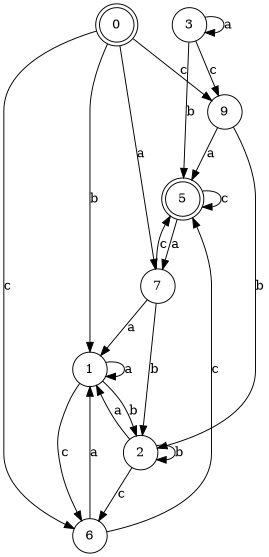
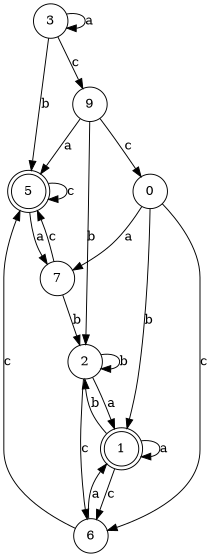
  digraph {
    node [shape=circle]
    n1 [label=3]
    n2 [label=9]
    n3 [label=5 shape=doublecircle]
-   n4 [label=0 shape=doublecircle]
+   n4 [label=0]
    n5 [label=2]
    n6 [label=7]
-   n7 [label=1]
+   n7 [label=1 shape=doublecircle]
    n8 [label=6]
    n1 -> n1 [label=a]
    n1 -> n2 [label=c]
    n1 -> n3 [label=b]
    n2 -> n3 [label=a]
-   n4 -> n2 [label=c]
+   n2 -> n4 [label=c]
    n2 -> n5 [label=b]
    n3 -> n3 [label=c]
    n3 -> n6 [label=a]
    n4 -> n6 [label=a]
    n4 -> n7 [label=b]
    n4 -> n8 [label=c]
    n5 -> n5 [label=b]
    n5 -> n7 [label=a]
    n5 -> n8 [label=c]
    n6 -> n3 [label=c]
    n6 -> n5 [label=b]
-   n6 -> n7 [label=a]
    n7 -> n5 [label=b]
    n7 -> n7 [label=a]
    n7 -> n8 [label=c]
    n8 -> n3 [label=c]
    n8 -> n7 [label=a]
  }
